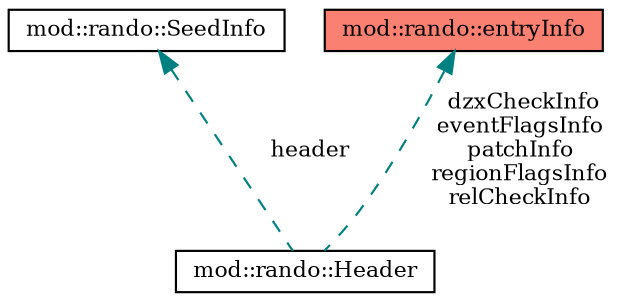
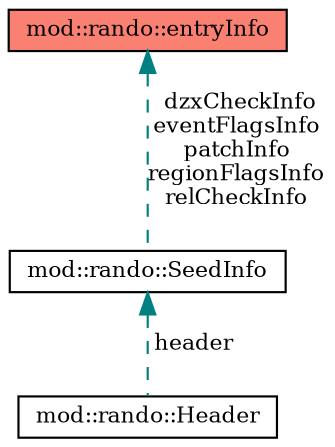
  digraph {
    fontname="DejaVu Serif"
    node [color=black fillcolor=white fontname="DejaVu Serif" fontsize=10 shape=record style=filled]
    edge [color=teal dir=back fontname="DejaVu Serif" fontsize=10 labelfontname=Helvetica labelfontsize=10 style=dashed]
    n1 [fontcolor=black height=0.2 label="mod::rando::SeedInfo" width=0.4]
    n2 [height=0.2 label="mod::rando::Header" width=0.4]
    n3 [fillcolor=salmon height=0.2 label="mod::rando::entryInfo" width=0.4]
    n1 -> n2 [label=" header"]
-   n3 -> n2 [label=" dzxCheckInfo\neventFlagsInfo\npatchInfo\nregionFlagsInfo\nrelCheckInfo"]
+   n3 -> n1 [label=" dzxCheckInfo\neventFlagsInfo\npatchInfo\nregionFlagsInfo\nrelCheckInfo"]
  }
